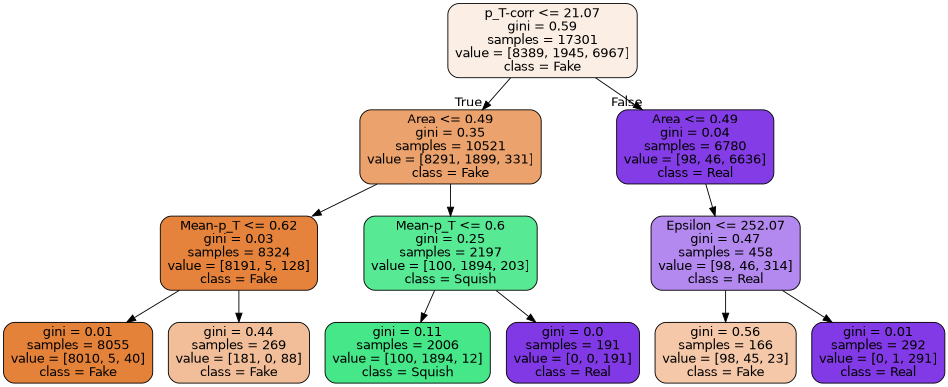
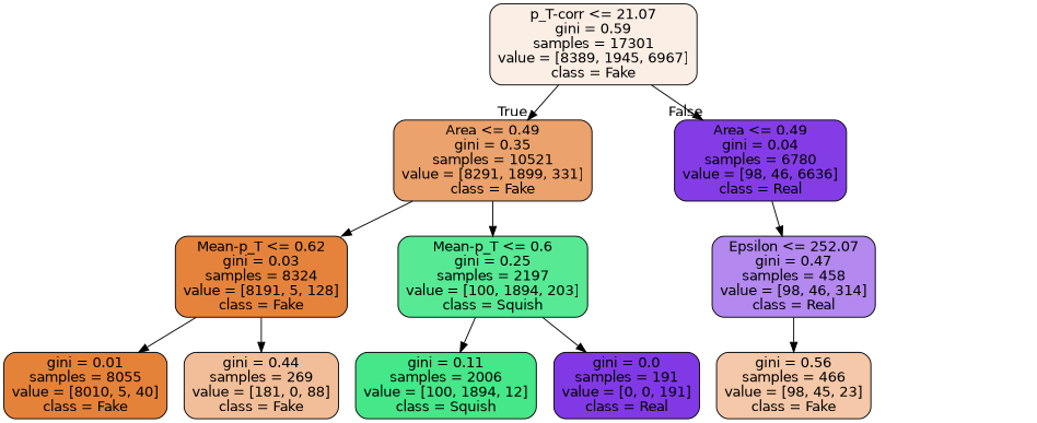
  digraph {
    node [color=black fontname=helvetica shape=box style="filled, rounded"]
    edge [fontname=helvetica]
    n1 [fillcolor="#fbeee4" label="p_T-corr <= 21.07\ngini = 0.59\nsamples = 17301\nvalue = [8389, 1945, 6967]\nclass = Fake"]
    n2 [fillcolor="#eca26c" label="Area <= 0.49\ngini = 0.35\nsamples = 10521\nvalue = [8291, 1899, 331]\nclass = Fake"]
    n3 [fillcolor="#843de6" label="Area <= 0.49\ngini = 0.04\nsamples = 6780\nvalue = [98, 46, 6636]\nclass = Real"]
    n4 [fillcolor="#e5833c" label="Mean-p_T <= 0.62\ngini = 0.03\nsamples = 8324\nvalue = [8191, 5, 128]\nclass = Fake"]
    n5 [fillcolor="#57e994" label="Mean-p_T <= 0.6\ngini = 0.25\nsamples = 2197\nvalue = [100, 1894, 203]\nclass = Squish"]
    n6 [fillcolor="#b388ef" label="Epsilon <= 252.07\ngini = 0.47\nsamples = 458\nvalue = [98, 46, 314]\nclass = Real"]
    n7 [fillcolor="#e5823a" label="gini = 0.01\nsamples = 8055\nvalue = [8010, 5, 40]\nclass = Fake"]
    n8 [fillcolor="#f2be99" label="gini = 0.44\nsamples = 269\nvalue = [181, 0, 88]\nclass = Fake"]
    n9 [fillcolor="#45e788" label="gini = 0.11\nsamples = 2006\nvalue = [100, 1894, 12]\nclass = Squish"]
    n10 [fillcolor="#8139e5" label="gini = 0.0\nsamples = 191\nvalue = [0, 0, 191]\nclass = Real"]
-   n11 [fillcolor="#f4c8a8" label="gini = 0.56\nsamples = 166\nvalue = [98, 45, 23]\nclass = Fake"]
-   n12 [fillcolor="#813ae5" label="gini = 0.01\nsamples = 292\nvalue = [0, 1, 291]\nclass = Real"]
+   n11 [fillcolor="#f4c8a8" label="gini = 0.56\nsamples = 466\nvalue = [98, 45, 23]\nclass = Fake"]
    n1 -> n2 [headlabel=True labelangle=45 labeldistance=2.5]
    n1 -> n3 [headlabel=False labelangle=-45 labeldistance=2.5]
    n2 -> n4
    n2 -> n5
    n3 -> n6
    n4 -> n7
    n4 -> n8
    n5 -> n9
    n5 -> n10
    n6 -> n11
-   n6 -> n12
  }
